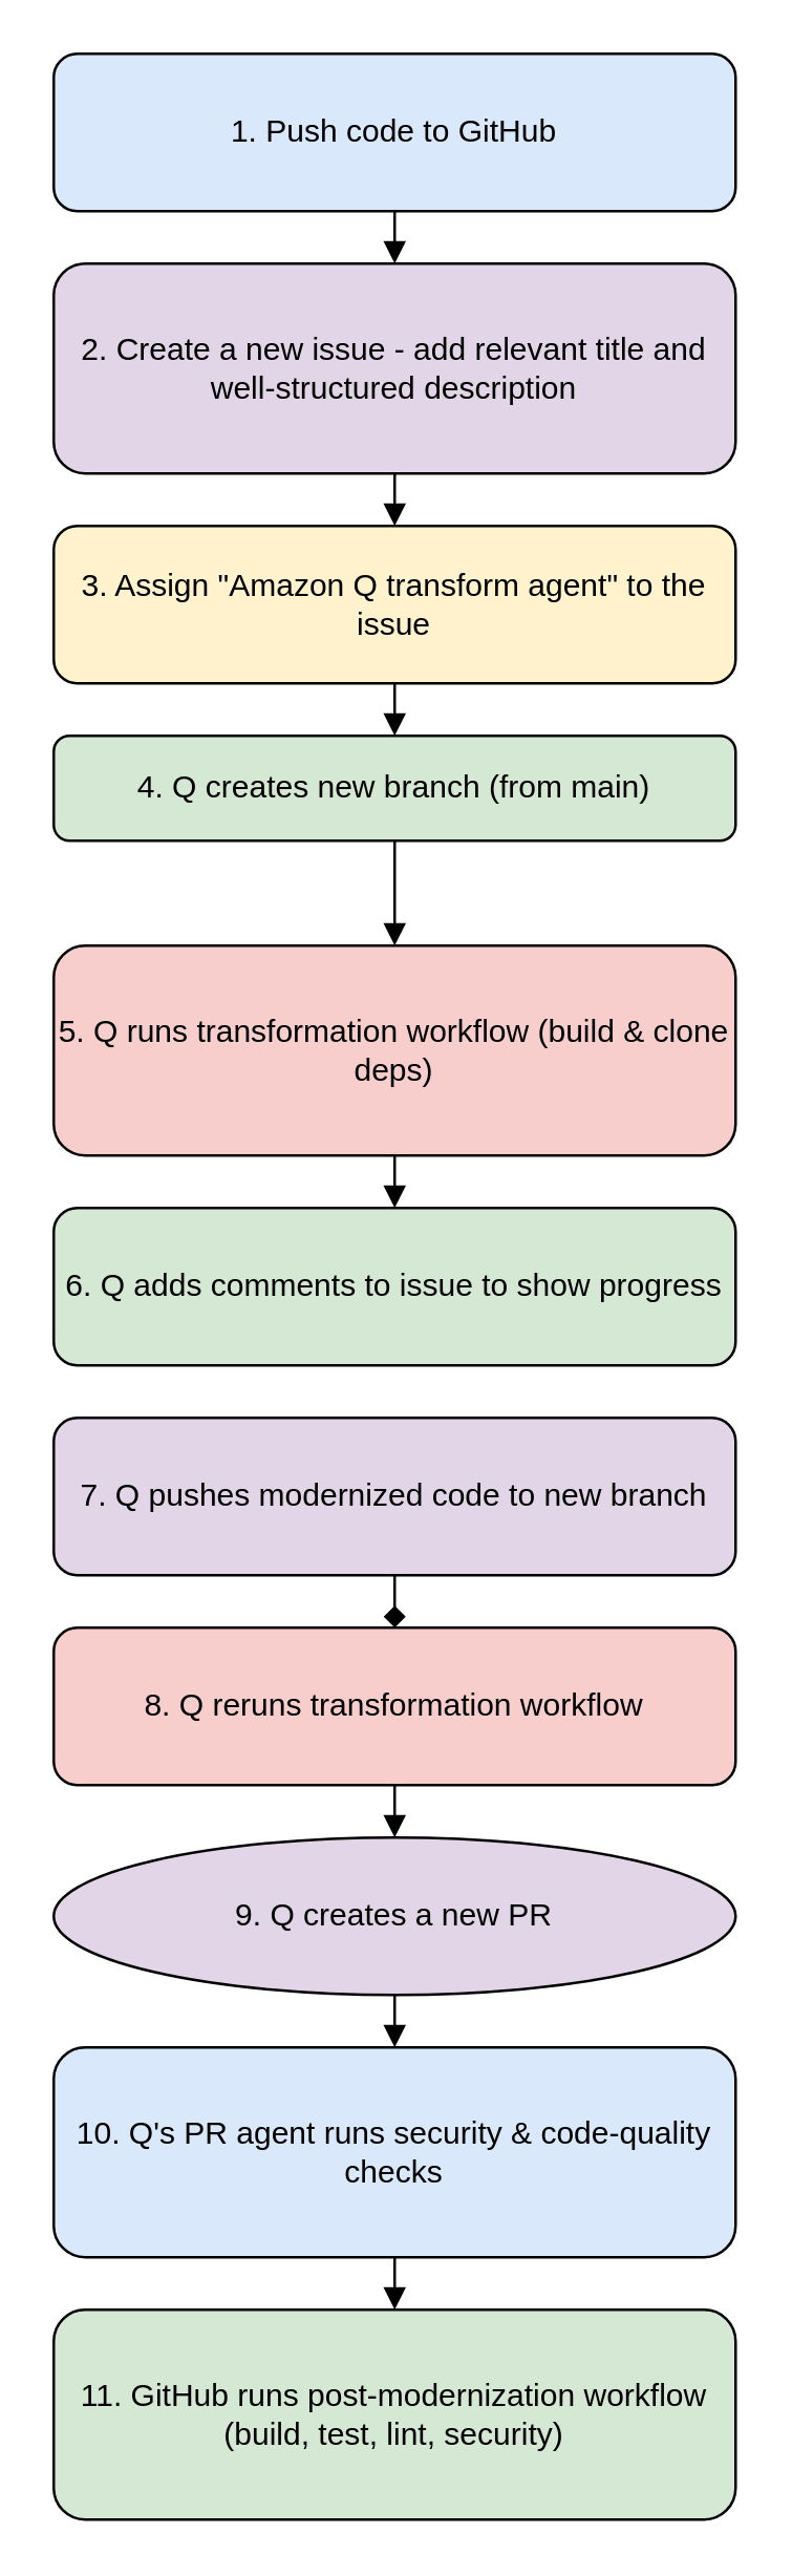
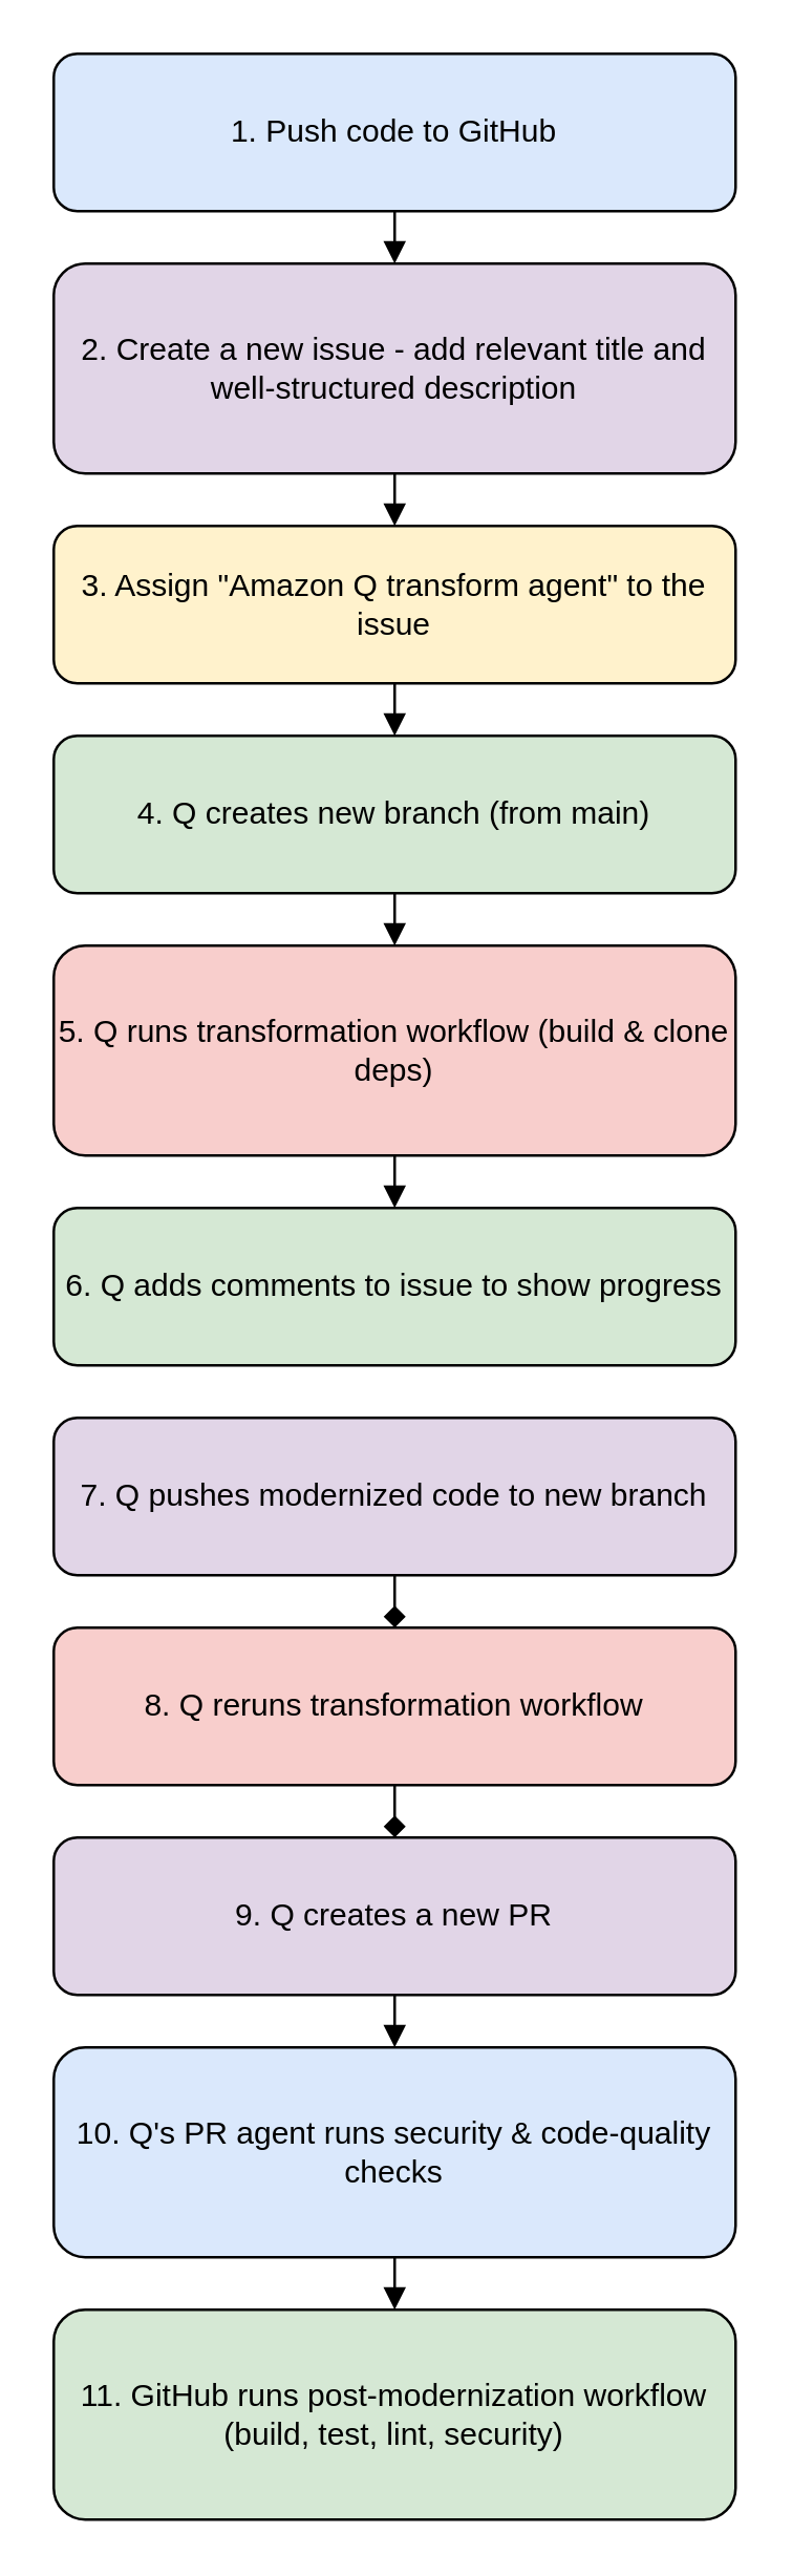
  <mxCell id="0" />
  <mxCell id="1" parent="0" />
  <mxCell id="2" value="1. Push code to GitHub" style="rounded=1;whiteSpace=wrap;html=1;fillColor=#DAE8FC;" vertex="1" parent="1"><mxGeometry x="20" y="20" width="260" height="60" as="geometry" /></mxCell>
  <mxCell id="3" value="2. Create a new issue - add relevant title and well-structured description" style="rounded=1;whiteSpace=wrap;html=1;fillColor=#E1D5E7;" vertex="1" parent="1"><mxGeometry x="20" y="100" width="260" height="80" as="geometry" /></mxCell>
  <mxCell id="4" value="3. Assign &quot;Amazon Q transform agent&quot; to the issue" style="rounded=1;whiteSpace=wrap;html=1;fillColor=#FFF2CC;" vertex="1" parent="1"><mxGeometry x="20" y="200" width="260" height="60" as="geometry" /></mxCell>
- <mxCell id="5" value="4. Q creates new branch (from main)" style="rounded=1;whiteSpace=wrap;html=1;fillColor=#D5E8D4;" vertex="1" parent="1"><mxGeometry x="20" y="280" width="260" height="40" as="geometry" /></mxCell>
+ <mxCell id="5" value="4. Q creates new branch (from main)" style="rounded=1;whiteSpace=wrap;html=1;fillColor=#D5E8D4;" vertex="1" parent="1"><mxGeometry x="20" y="280" width="260" height="60" as="geometry" /></mxCell>
  <mxCell id="6" value="5. Q runs transformation workflow (build &amp; clone deps)" style="rounded=1;whiteSpace=wrap;html=1;fillColor=#F8CECC;" vertex="1" parent="1"><mxGeometry x="20" y="360" width="260" height="80" as="geometry" /></mxCell>
  <mxCell id="7" value="6. Q adds comments to issue to show progress" style="rounded=1;whiteSpace=wrap;html=1;fillColor=#D5E8D4;" vertex="1" parent="1"><mxGeometry x="20" y="460" width="260" height="60" as="geometry" /></mxCell>
  <mxCell id="8" value="7. Q pushes modernized code to new branch" style="rounded=1;whiteSpace=wrap;html=1;fillColor=#e1d5e7;" vertex="1" parent="1"><mxGeometry x="20" y="540" width="260" height="60" as="geometry" /></mxCell>
  <mxCell id="9" value="8. Q reruns transformation workflow" style="rounded=1;whiteSpace=wrap;html=1;fillColor=#F8CECC;" vertex="1" parent="1"><mxGeometry x="20" y="620" width="260" height="60" as="geometry" /></mxCell>
- <mxCell id="10" value="9. Q creates a new PR" style="ellipse;whiteSpace=wrap;html=1;fillColor=#E1D5E7;" vertex="1" parent="1"><mxGeometry x="20" y="700" width="260" height="60" as="geometry" /></mxCell>
+ <mxCell id="10" value="9. Q creates a new PR" style="rounded=1;whiteSpace=wrap;html=1;fillColor=#E1D5E7;" vertex="1" parent="1"><mxGeometry x="20" y="700" width="260" height="60" as="geometry" /></mxCell>
  <mxCell id="11" value="10. Q's PR agent runs security &amp; code-quality checks" style="rounded=1;whiteSpace=wrap;html=1;fillColor=#DAE8FC;" vertex="1" parent="1"><mxGeometry x="20" y="780" width="260" height="80" as="geometry" /></mxCell>
  <mxCell id="12" value="11. GitHub runs post-modernization workflow (build, test, lint, security)" style="rounded=1;whiteSpace=wrap;html=1;fillColor=#D5E8D4;" vertex="1" parent="1"><mxGeometry x="20" y="880" width="260" height="80" as="geometry" /></mxCell>
  <mxCell id="13" style="endArrow=block" edge="1" parent="1" source="2" target="3"><mxGeometry relative="1" as="geometry" /></mxCell>
  <mxCell id="14" style="endArrow=block" edge="1" parent="1" source="3" target="4"><mxGeometry relative="1" as="geometry" /></mxCell>
  <mxCell id="15" style="endArrow=block" edge="1" parent="1" source="4" target="5"><mxGeometry relative="1" as="geometry" /></mxCell>
  <mxCell id="16" style="endArrow=block" edge="1" parent="1" source="5" target="6"><mxGeometry relative="1" as="geometry" /></mxCell>
  <mxCell id="17" style="endArrow=block" edge="1" parent="1" source="6" target="7"><mxGeometry relative="1" as="geometry" /></mxCell>
  <mxCell id="18" style="endArrow=diamond;" edge="1" parent="1" source="8" target="9"><mxGeometry relative="1" as="geometry" /></mxCell>
- <mxCell id="19" style="endArrow=block" edge="1" parent="1" source="9" target="10"><mxGeometry relative="1" as="geometry" /></mxCell>
+ <mxCell id="19" style="endArrow=diamond;" edge="1" parent="1" source="9" target="10"><mxGeometry relative="1" as="geometry" /></mxCell>
  <mxCell id="20" style="endArrow=block" edge="1" parent="1" source="10" target="11"><mxGeometry relative="1" as="geometry" /></mxCell>
  <mxCell id="21" style="endArrow=block" edge="1" parent="1" source="11" target="12"><mxGeometry relative="1" as="geometry" /></mxCell>
